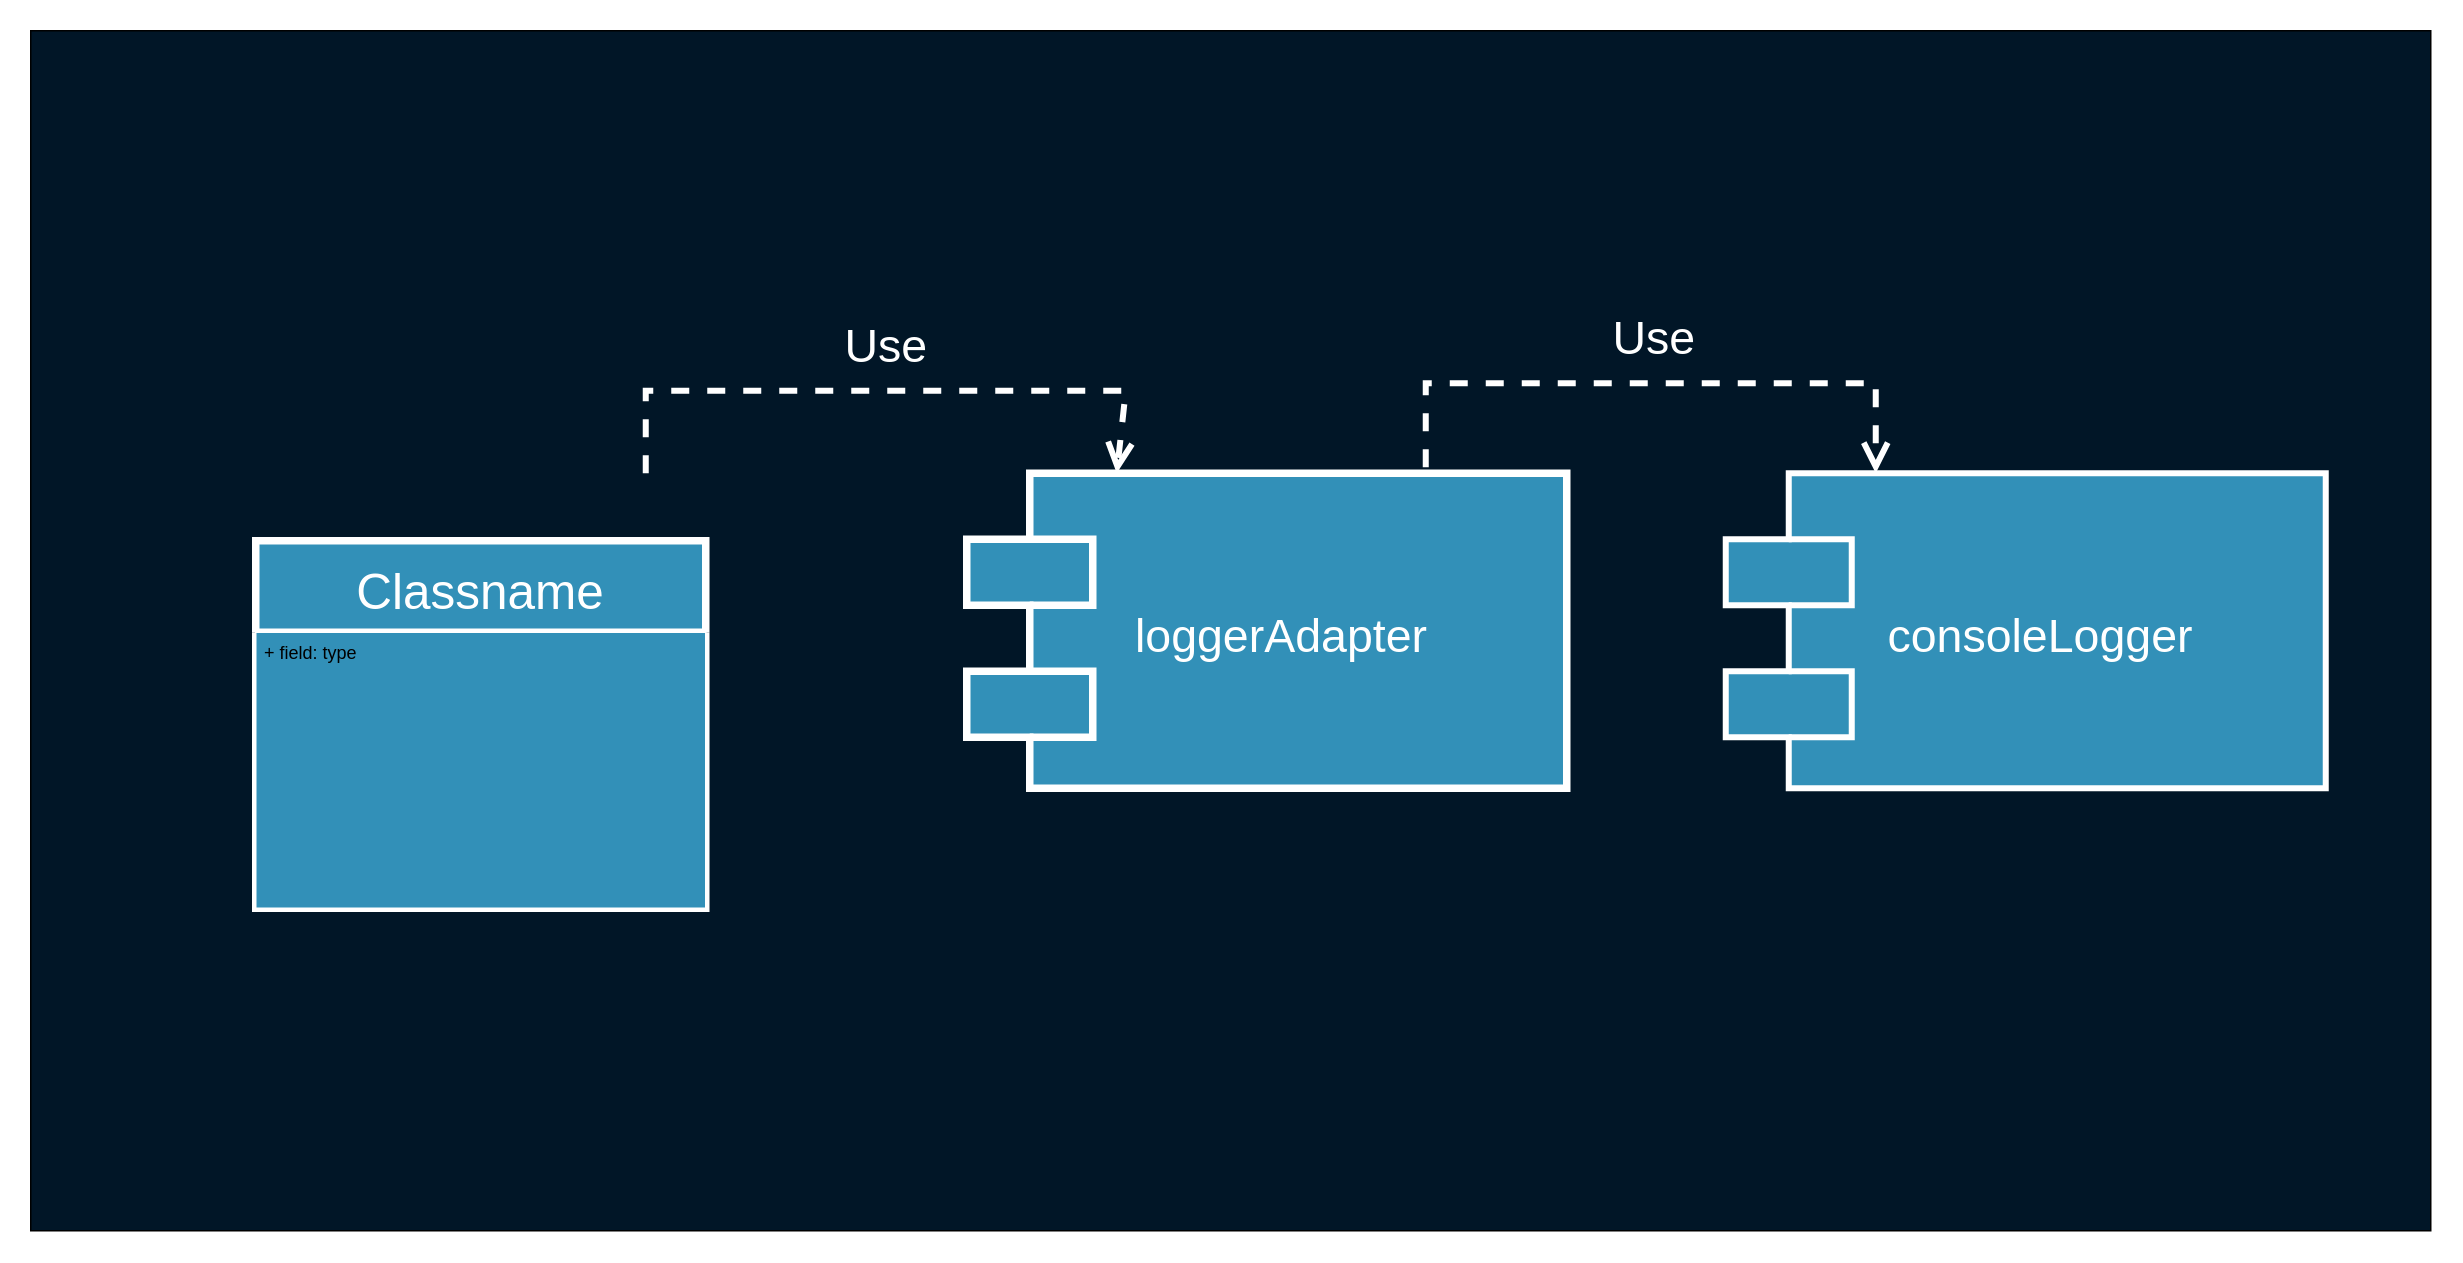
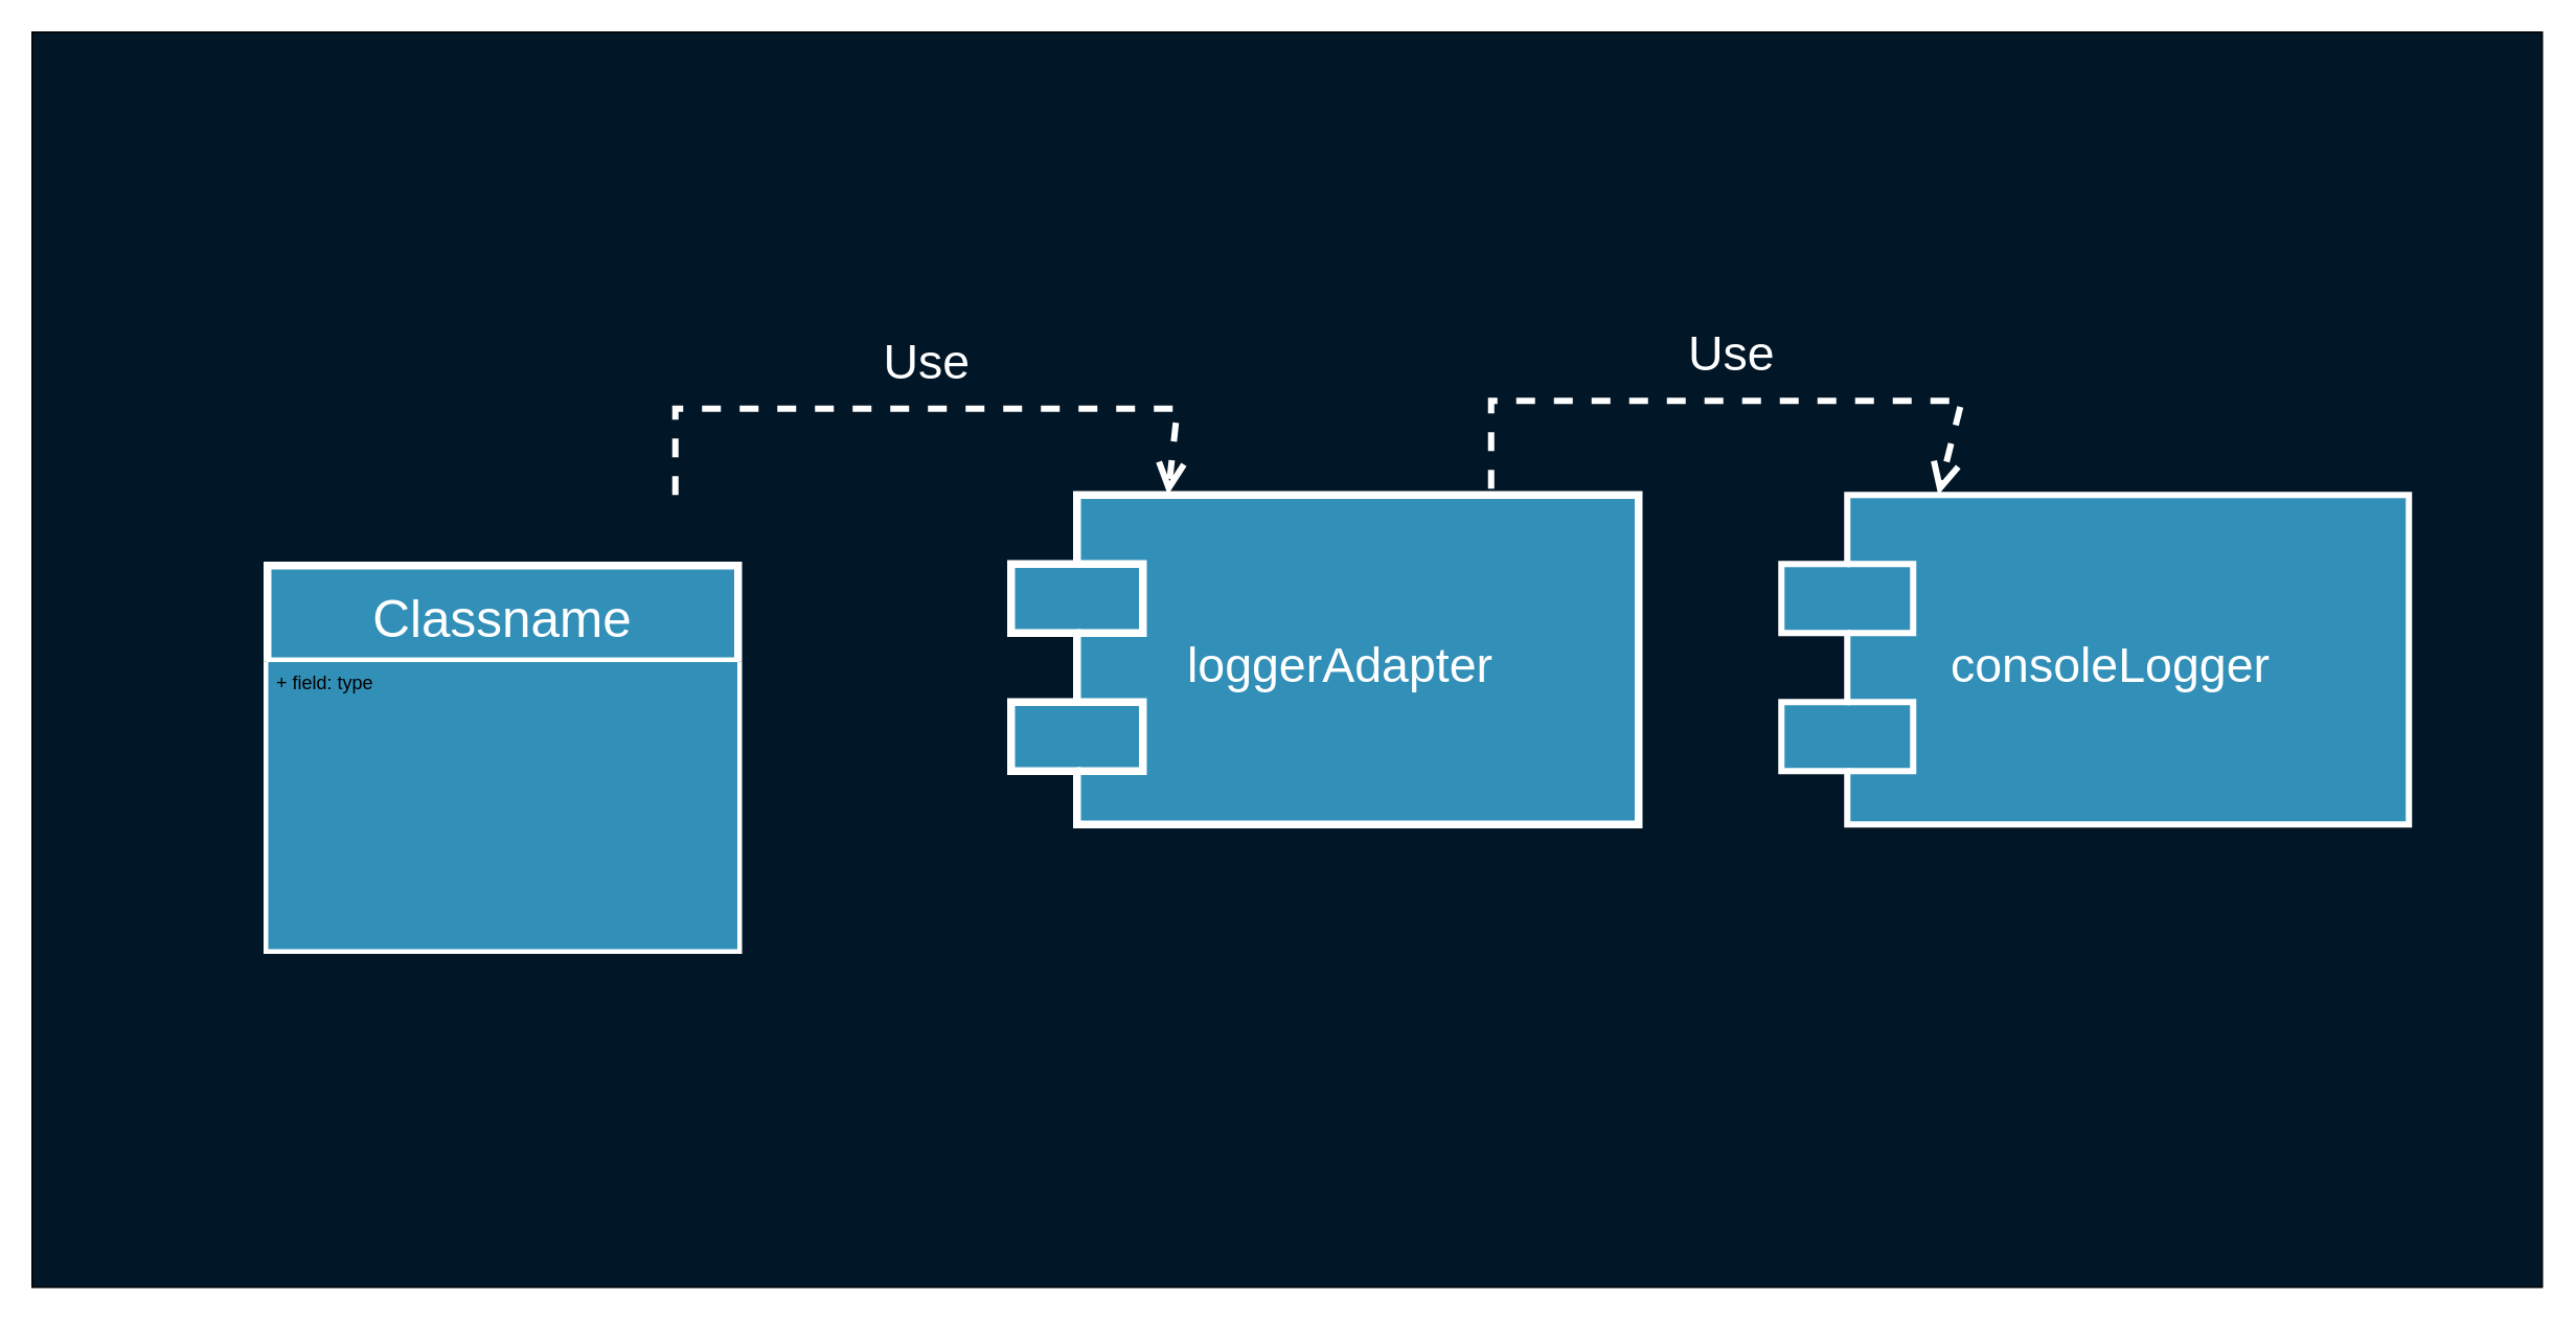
  <mxCell id="0" />
  <mxCell id="1" parent="0" />
  <mxCell id="2" value="" style="rounded=0;whiteSpace=wrap;html=1;fillColor=#011627;fontSize=30;fontColor=#FFFFFF;strokeColor=#000000;" parent="1" vertex="1"><mxGeometry x="20" y="20" width="1600" height="800" as="geometry" /></mxCell>
  <mxCell id="3" value="loggerAdapter" style="shape=module;align=center;spacingLeft=20;align=center;verticalAlign=middle;fontSize=31;fillColor=#3290B8;fontColor=#FFFFFF;labelPosition=center;verticalLabelPosition=middle;jettyWidth=84;jettyHeight=44;strokeColor=#FFFFFF;strokeWidth=5;" parent="1" vertex="1"><mxGeometry x="644" y="315" width="400" height="210" as="geometry" /></mxCell>
- <mxCell id="4" value="consoleLogger" style="shape=module;align=center;spacingLeft=20;align=center;verticalAlign=middle;fontSize=31;fillColor=#3290B8;fontColor=#FFFFFF;labelPosition=center;verticalLabelPosition=middle;jettyWidth=84;jettyHeight=44;strokeColor=#FFFFFF;strokeWidth=4;" parent="1" vertex="1"><mxGeometry x="1150" y="315" width="400" height="210" as="geometry" /></mxCell>
+ <mxCell id="4" value="consoleLogger" style="shape=module;align=center;spacingLeft=20;align=center;verticalAlign=middle;fontSize=31;fillColor=#3290B8;fontColor=#FFFFFF;labelPosition=center;verticalLabelPosition=middle;jettyWidth=84;jettyHeight=44;strokeColor=#FFFFFF;strokeWidth=4;" parent="1" vertex="1"><mxGeometry x="1135" y="315" width="400" height="210" as="geometry" /></mxCell>
  <mxCell id="5" value="Use" style="endArrow=open;endSize=12;dashed=1;html=1;fontSize=31;fontColor=#FFFFFF;strokeColor=#FFFFFF;entryX=0.25;entryY=0;entryDx=0;entryDy=0;strokeWidth=4;exitX=0.75;exitY=0;exitDx=0;exitDy=0;labelBackgroundColor=none;rounded=0;" parent="1" target="3" edge="1"><mxGeometry y="30" width="160" relative="1" as="geometry"><mxPoint x="430" y="315" as="sourcePoint" /><mxPoint x="100" y="720" as="targetPoint" /><Array as="points"><mxPoint x="430" y="260" /><mxPoint x="750" y="260" /></Array><mxPoint as="offset" /></mxGeometry></mxCell>
  <mxCell id="6" value="Use" style="endArrow=open;endSize=12;dashed=1;html=1;fontSize=31;fontColor=#FFFFFF;strokeColor=#FFFFFF;entryX=0.25;entryY=0;entryDx=0;entryDy=0;strokeWidth=4;labelBackgroundColor=none;rounded=0;" parent="1" target="4" edge="1"><mxGeometry y="30" width="160" relative="1" as="geometry"><mxPoint x="950" y="311" as="sourcePoint" /><mxPoint x="1360" y="255" as="targetPoint" /><Array as="points"><mxPoint x="950" y="255" /><mxPoint x="1250" y="255" /></Array><mxPoint as="offset" /></mxGeometry></mxCell>
  <mxCell id="7" value="Classname" style="swimlane;fontStyle=0;childLayout=stackLayout;horizontal=1;startSize=61;fillColor=#3290B8;horizontalStack=0;resizeParent=1;resizeParentMax=0;resizeLast=0;collapsible=1;marginBottom=0;strokeColor=#FFFFFF;strokeWidth=5;fontSize=33;fontColor=#FFFFFF;" vertex="1" parent="1"><mxGeometry x="170" y="360" width="300" height="245" as="geometry" /></mxCell>
  <mxCell id="8" value="+ field: type" style="text;strokeColor=#FFFFFF;fillColor=#3290B8;align=left;verticalAlign=top;spacingLeft=4;spacingRight=4;overflow=hidden;rotatable=0;points=[[0,0.5],[1,0.5]];portConstraint=eastwest;strokeWidth=1;" vertex="1" parent="7"><mxGeometry y="61" width="300" height="184" as="geometry" /></mxCell>
